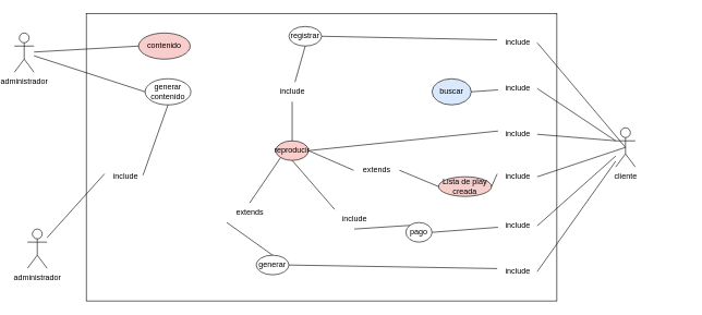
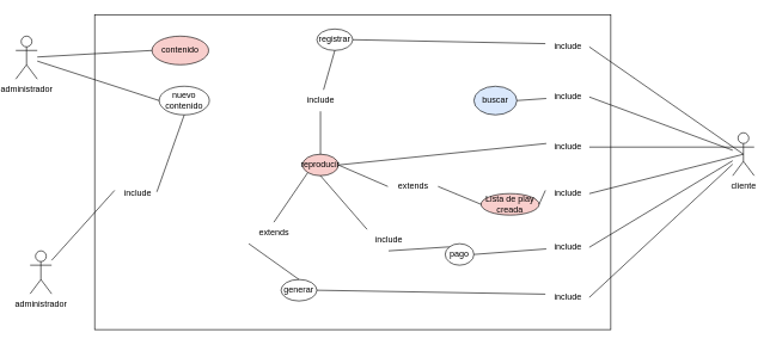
  <mxCell id="0" />
  <mxCell id="1" parent="0" />
  <mxCell id="2" value="" style="rounded=0;whiteSpace=wrap;html=1;" vertex="1" parent="1"><mxGeometry x="130" y="20" width="720" height="440" as="geometry" /></mxCell>
  <mxCell id="3" value="&lt;font style=&quot;vertical-align: inherit;&quot; dir=&quot;auto&quot;&gt;&lt;font style=&quot;vertical-align: inherit;&quot; dir=&quot;auto&quot;&gt;administrador&lt;/font&gt;&lt;/font&gt;" style="shape=umlActor;verticalLabelPosition=bottom;verticalAlign=top;html=1;outlineConnect=0;" vertex="1" parent="1"><mxGeometry x="20" y="50" width="30" height="60" as="geometry" /></mxCell>
- <mxCell id="4" value="&lt;font style=&quot;vertical-align: inherit;&quot; dir=&quot;auto&quot;&gt;&lt;font style=&quot;vertical-align: inherit;&quot; dir=&quot;auto&quot;&gt;cliente&lt;/font&gt;&lt;/font&gt;" style="shape=umlActor;verticalLabelPosition=bottom;verticalAlign=top;html=1;outlineConnect=0;" vertex="1" parent="1"><mxGeometry x="940" y="195" width="30" height="60" as="geometry" /></mxCell>
+ <mxCell id="4" value="&lt;font style=&quot;vertical-align: inherit;&quot; dir=&quot;auto&quot;&gt;&lt;font style=&quot;vertical-align: inherit;&quot; dir=&quot;auto&quot;&gt;cliente&lt;/font&gt;&lt;/font&gt;" style="shape=umlActor;verticalLabelPosition=bottom;verticalAlign=top;html=1;outlineConnect=0;" vertex="1" parent="1"><mxGeometry x="1020" y="185" width="30" height="60" as="geometry" /></mxCell>
  <mxCell id="5" value="&lt;font style=&quot;vertical-align: inherit;&quot; dir=&quot;auto&quot;&gt;&lt;font style=&quot;vertical-align: inherit;&quot; dir=&quot;auto&quot;&gt;&lt;font style=&quot;vertical-align: inherit;&quot; dir=&quot;auto&quot;&gt;&lt;font style=&quot;vertical-align: inherit;&quot; dir=&quot;auto&quot;&gt;&lt;font style=&quot;vertical-align: inherit;&quot; dir=&quot;auto&quot;&gt;&lt;font style=&quot;vertical-align: inherit;&quot; dir=&quot;auto&quot;&gt;reproducir&lt;/font&gt;&lt;/font&gt;&lt;/font&gt;&lt;/font&gt;&lt;/font&gt;&lt;/font&gt;" style="ellipse;whiteSpace=wrap;html=1;fillColor=#f8cecc;" vertex="1" parent="1"><mxGeometry x="420" y="215" width="50" height="30" as="geometry" /></mxCell>
  <mxCell id="6" value="&lt;font style=&quot;vertical-align: inherit;&quot; dir=&quot;auto&quot;&gt;&lt;font style=&quot;vertical-align: inherit;&quot; dir=&quot;auto&quot;&gt;buscar&lt;/font&gt;&lt;/font&gt;" style="ellipse;whiteSpace=wrap;html=1;fillColor=#dae8fc;" vertex="1" parent="1"><mxGeometry x="659" y="120" width="60" height="40" as="geometry" /></mxCell>
  <mxCell id="7" value="&lt;font style=&quot;vertical-align: inherit;&quot; dir=&quot;auto&quot;&gt;&lt;font style=&quot;vertical-align: inherit;&quot; dir=&quot;auto&quot;&gt;&lt;font style=&quot;vertical-align: inherit;&quot; dir=&quot;auto&quot;&gt;&lt;font style=&quot;vertical-align: inherit;&quot; dir=&quot;auto&quot;&gt;Lista de play creada&lt;/font&gt;&lt;/font&gt;&lt;/font&gt;&lt;/font&gt;" style="ellipse;whiteSpace=wrap;html=1;fillColor=#f8cecc;" vertex="1" parent="1"><mxGeometry x="669" y="270" width="81" height="30" as="geometry" /></mxCell>
  <mxCell id="8" value="&lt;font style=&quot;vertical-align: inherit;&quot; dir=&quot;auto&quot;&gt;&lt;font style=&quot;vertical-align: inherit;&quot; dir=&quot;auto&quot;&gt;&lt;font style=&quot;vertical-align: inherit;&quot; dir=&quot;auto&quot;&gt;&lt;font style=&quot;vertical-align: inherit;&quot; dir=&quot;auto&quot;&gt;pago&lt;/font&gt;&lt;/font&gt;&lt;/font&gt;&lt;/font&gt;" style="ellipse;whiteSpace=wrap;html=1;" vertex="1" parent="1"><mxGeometry x="619" y="340" width="40" height="30" as="geometry" /></mxCell>
  <mxCell id="9" value="&lt;font style=&quot;vertical-align: inherit;&quot; dir=&quot;auto&quot;&gt;&lt;font style=&quot;vertical-align: inherit;&quot; dir=&quot;auto&quot;&gt;&lt;font style=&quot;vertical-align: inherit;&quot; dir=&quot;auto&quot;&gt;&lt;font style=&quot;vertical-align: inherit;&quot; dir=&quot;auto&quot;&gt;contenido&lt;/font&gt;&lt;/font&gt;&lt;/font&gt;&lt;/font&gt;" style="ellipse;whiteSpace=wrap;html=1;fillColor=#f8cecc;" vertex="1" parent="1"><mxGeometry x="210" y="50" width="79" height="40" as="geometry" /></mxCell>
- <mxCell id="10" value="&lt;font style=&quot;vertical-align: inherit;&quot; dir=&quot;auto&quot;&gt;&lt;font style=&quot;vertical-align: inherit;&quot; dir=&quot;auto&quot;&gt;&lt;font style=&quot;vertical-align: inherit;&quot; dir=&quot;auto&quot;&gt;&lt;font style=&quot;vertical-align: inherit;&quot; dir=&quot;auto&quot;&gt;generar contenido&lt;/font&gt;&lt;/font&gt;&lt;/font&gt;&lt;/font&gt;" style="ellipse;whiteSpace=wrap;html=1;" vertex="1" parent="1"><mxGeometry x="220" y="120" width="70" height="40" as="geometry" /></mxCell>
+ <mxCell id="10" value="&lt;font style=&quot;vertical-align: inherit;&quot; dir=&quot;auto&quot;&gt;&lt;font style=&quot;vertical-align: inherit;&quot; dir=&quot;auto&quot;&gt;&lt;font style=&quot;vertical-align: inherit;&quot; dir=&quot;auto&quot;&gt;&lt;font style=&quot;vertical-align: inherit;&quot; dir=&quot;auto&quot;&gt;nuevo contenido&lt;/font&gt;&lt;/font&gt;&lt;/font&gt;&lt;/font&gt;" style="ellipse;whiteSpace=wrap;html=1;" vertex="1" parent="1"><mxGeometry x="220" y="120" width="70" height="40" as="geometry" /></mxCell>
  <mxCell id="11" value="" style="endArrow=none;html=1;rounded=0;exitX=0;exitY=0.5;exitDx=0;exitDy=0;" edge="1" parent="1" source="9" target="3"><mxGeometry width="50" height="50" relative="1" as="geometry"><mxPoint x="490" y="250" as="sourcePoint" /><mxPoint x="540" y="200" as="targetPoint" /></mxGeometry></mxCell>
  <mxCell id="12" value="" style="endArrow=none;html=1;rounded=0;exitX=0;exitY=0.5;exitDx=0;exitDy=0;" edge="1" parent="1" source="10" target="3"><mxGeometry width="50" height="50" relative="1" as="geometry"><mxPoint x="220" y="132" as="sourcePoint" /><mxPoint x="50" y="100" as="targetPoint" /></mxGeometry></mxCell>
  <mxCell id="13" value="" style="endArrow=none;html=1;rounded=0;exitX=0;exitY=0.333;exitDx=0;exitDy=0;exitPerimeter=0;entryX=1;entryY=0.5;entryDx=0;entryDy=0;" edge="1" parent="1" source="19" target="5"><mxGeometry width="50" height="50" relative="1" as="geometry"><mxPoint x="710" y="142" as="sourcePoint" /><mxPoint x="540" y="110" as="targetPoint" /></mxGeometry></mxCell>
  <mxCell id="14" value="" style="endArrow=none;html=1;rounded=0;entryX=1;entryY=0.5;entryDx=0;entryDy=0;" edge="1" parent="1" source="21" target="6"><mxGeometry width="50" height="50" relative="1" as="geometry"><mxPoint x="720" y="182" as="sourcePoint" /><mxPoint x="550" y="150" as="targetPoint" /></mxGeometry></mxCell>
  <mxCell id="15" value="" style="endArrow=none;html=1;rounded=0;exitX=-0.021;exitY=0.349;exitDx=0;exitDy=0;exitPerimeter=0;entryX=1;entryY=0.5;entryDx=0;entryDy=0;" edge="1" parent="1" source="23" target="7"><mxGeometry width="50" height="50" relative="1" as="geometry"><mxPoint x="720" y="222" as="sourcePoint" /><mxPoint x="550" y="190" as="targetPoint" /></mxGeometry></mxCell>
  <mxCell id="16" value="" style="endArrow=none;html=1;rounded=0;entryX=1;entryY=0.5;entryDx=0;entryDy=0;" edge="1" parent="1" source="25" target="8"><mxGeometry width="50" height="50" relative="1" as="geometry"><mxPoint x="720" y="262" as="sourcePoint" /><mxPoint x="550" y="230" as="targetPoint" /></mxGeometry></mxCell>
  <mxCell id="17" value="" style="endArrow=none;html=1;rounded=0;entryX=0.5;entryY=1;entryDx=0;entryDy=0;exitX=0.946;exitY=0.419;exitDx=0;exitDy=0;exitPerimeter=0;" edge="1" parent="1" source="27" target="10"><mxGeometry width="50" height="50" relative="1" as="geometry"><mxPoint x="720" y="302" as="sourcePoint" /><mxPoint x="280" y="385" as="targetPoint" /></mxGeometry></mxCell>
  <mxCell id="18" value="" style="endArrow=none;html=1;rounded=0;exitX=0;exitY=0.333;exitDx=0;exitDy=0;exitPerimeter=0;entryX=1;entryY=0.5;entryDx=0;entryDy=0;" edge="1" parent="1" source="4" target="19"><mxGeometry width="50" height="50" relative="1" as="geometry"><mxPoint x="930" y="250" as="sourcePoint" /><mxPoint x="700" y="65" as="targetPoint" /></mxGeometry></mxCell>
  <mxCell id="19" value="&lt;font style=&quot;vertical-align: inherit;&quot; dir=&quot;auto&quot;&gt;&lt;font style=&quot;vertical-align: inherit;&quot; dir=&quot;auto&quot;&gt;include&lt;/font&gt;&lt;/font&gt;" style="text;html=1;align=center;verticalAlign=middle;resizable=0;points=[];autosize=1;strokeColor=none;fillColor=none;" vertex="1" parent="1"><mxGeometry x="760" y="190" width="60" height="30" as="geometry" /></mxCell>
  <mxCell id="20" value="" style="endArrow=none;html=1;rounded=0;entryX=1;entryY=0.5;entryDx=0;entryDy=0;" edge="1" parent="1" source="4" target="21"><mxGeometry width="50" height="50" relative="1" as="geometry"><mxPoint x="930" y="253" as="sourcePoint" /><mxPoint x="700" y="140" as="targetPoint" /><Array as="points" /></mxGeometry></mxCell>
  <mxCell id="21" value="&lt;font style=&quot;vertical-align: inherit;&quot; dir=&quot;auto&quot;&gt;&lt;font style=&quot;vertical-align: inherit;&quot; dir=&quot;auto&quot;&gt;include&lt;/font&gt;&lt;/font&gt;" style="text;html=1;align=center;verticalAlign=middle;resizable=0;points=[];autosize=1;strokeColor=none;fillColor=none;" vertex="1" parent="1"><mxGeometry x="760" y="120" width="60" height="30" as="geometry" /></mxCell>
  <mxCell id="22" value="" style="endArrow=none;html=1;rounded=0;exitX=0.5;exitY=0.5;exitDx=0;exitDy=0;exitPerimeter=0;entryX=1;entryY=0.5;entryDx=0;entryDy=0;" edge="1" parent="1" source="4" target="23"><mxGeometry width="50" height="50" relative="1" as="geometry"><mxPoint x="945" y="260" as="sourcePoint" /><mxPoint x="700" y="205" as="targetPoint" /></mxGeometry></mxCell>
  <mxCell id="23" value="&lt;font style=&quot;vertical-align: inherit;&quot; dir=&quot;auto&quot;&gt;&lt;font style=&quot;vertical-align: inherit;&quot; dir=&quot;auto&quot;&gt;include&lt;/font&gt;&lt;/font&gt;" style="text;html=1;align=center;verticalAlign=middle;resizable=0;points=[];autosize=1;strokeColor=none;fillColor=none;" vertex="1" parent="1"><mxGeometry x="760" y="255" width="60" height="30" as="geometry" /></mxCell>
  <mxCell id="24" value="" style="endArrow=none;html=1;rounded=0;entryX=1;entryY=0.5;entryDx=0;entryDy=0;" edge="1" parent="1" source="4" target="25"><mxGeometry width="50" height="50" relative="1" as="geometry"><mxPoint x="930" y="262" as="sourcePoint" /><mxPoint x="700" y="285" as="targetPoint" /></mxGeometry></mxCell>
  <mxCell id="25" value="&lt;font style=&quot;vertical-align: inherit;&quot; dir=&quot;auto&quot;&gt;&lt;font style=&quot;vertical-align: inherit;&quot; dir=&quot;auto&quot;&gt;include&lt;/font&gt;&lt;/font&gt;" style="text;html=1;align=center;verticalAlign=middle;resizable=0;points=[];autosize=1;strokeColor=none;fillColor=none;" vertex="1" parent="1"><mxGeometry x="760" y="330" width="60" height="30" as="geometry" /></mxCell>
  <mxCell id="26" value="" style="endArrow=none;html=1;rounded=0;entryX=-0.036;entryY=0.349;entryDx=0;entryDy=0;entryPerimeter=0;" edge="1" parent="1" source="28" target="27"><mxGeometry width="50" height="50" relative="1" as="geometry"><mxPoint x="930" y="266" as="sourcePoint" /><mxPoint x="700" y="365" as="targetPoint" /></mxGeometry></mxCell>
  <mxCell id="27" value="&lt;font style=&quot;vertical-align: inherit;&quot; dir=&quot;auto&quot;&gt;&lt;font style=&quot;vertical-align: inherit;&quot; dir=&quot;auto&quot;&gt;include&lt;/font&gt;&lt;/font&gt;" style="text;html=1;align=center;verticalAlign=middle;resizable=0;points=[];autosize=1;strokeColor=none;fillColor=none;" vertex="1" parent="1"><mxGeometry x="160" y="255" width="60" height="30" as="geometry" /></mxCell>
  <mxCell id="28" value="&lt;font style=&quot;vertical-align: inherit;&quot; dir=&quot;auto&quot;&gt;&lt;font style=&quot;vertical-align: inherit;&quot; dir=&quot;auto&quot;&gt;administrador&lt;/font&gt;&lt;/font&gt;" style="shape=umlActor;verticalLabelPosition=bottom;verticalAlign=top;html=1;outlineConnect=0;" vertex="1" parent="1"><mxGeometry x="40" y="350" width="30" height="60" as="geometry" /></mxCell>
  <mxCell id="29" value="&lt;font style=&quot;vertical-align: inherit;&quot; dir=&quot;auto&quot;&gt;&lt;font style=&quot;vertical-align: inherit;&quot; dir=&quot;auto&quot;&gt;&lt;font style=&quot;vertical-align: inherit;&quot; dir=&quot;auto&quot;&gt;&lt;font style=&quot;vertical-align: inherit;&quot; dir=&quot;auto&quot;&gt;generar&lt;/font&gt;&lt;/font&gt;&lt;/font&gt;&lt;/font&gt;" style="ellipse;whiteSpace=wrap;html=1;" vertex="1" parent="1"><mxGeometry x="390" y="390" width="50" height="30" as="geometry" /></mxCell>
  <mxCell id="30" value="" style="endArrow=none;html=1;rounded=0;exitX=-0.021;exitY=0.349;exitDx=0;exitDy=0;exitPerimeter=0;entryX=1;entryY=0.5;entryDx=0;entryDy=0;" edge="1" parent="1" source="32" target="29"><mxGeometry width="50" height="50" relative="1" as="geometry"><mxPoint x="1031" y="392" as="sourcePoint" /><mxPoint x="861" y="360" as="targetPoint" /></mxGeometry></mxCell>
  <mxCell id="31" value="" style="endArrow=none;html=1;rounded=0;entryX=1;entryY=0.5;entryDx=0;entryDy=0;" edge="1" parent="1" source="4" target="32"><mxGeometry width="50" height="50" relative="1" as="geometry"><mxPoint x="1256" y="430" as="sourcePoint" /><mxPoint x="1011" y="375" as="targetPoint" /></mxGeometry></mxCell>
  <mxCell id="32" value="&lt;font style=&quot;vertical-align: inherit;&quot; dir=&quot;auto&quot;&gt;&lt;font style=&quot;vertical-align: inherit;&quot; dir=&quot;auto&quot;&gt;include&lt;/font&gt;&lt;/font&gt;" style="text;html=1;align=center;verticalAlign=middle;resizable=0;points=[];autosize=1;strokeColor=none;fillColor=none;" vertex="1" parent="1"><mxGeometry x="760" y="400" width="60" height="30" as="geometry" /></mxCell>
  <mxCell id="33" value="&lt;font style=&quot;vertical-align: inherit;&quot; dir=&quot;auto&quot;&gt;&lt;font style=&quot;vertical-align: inherit;&quot; dir=&quot;auto&quot;&gt;&lt;font style=&quot;vertical-align: inherit;&quot; dir=&quot;auto&quot;&gt;&lt;font style=&quot;vertical-align: inherit;&quot; dir=&quot;auto&quot;&gt;registrar&lt;/font&gt;&lt;/font&gt;&lt;/font&gt;&lt;/font&gt;" style="ellipse;whiteSpace=wrap;html=1;" vertex="1" parent="1"><mxGeometry x="440" y="40" width="50" height="30" as="geometry" /></mxCell>
  <mxCell id="34" value="" style="endArrow=none;html=1;rounded=0;exitX=-0.021;exitY=0.349;exitDx=0;exitDy=0;exitPerimeter=0;entryX=1;entryY=0.5;entryDx=0;entryDy=0;" edge="1" parent="1" source="36" target="33"><mxGeometry width="50" height="50" relative="1" as="geometry"><mxPoint x="1161" y="402" as="sourcePoint" /><mxPoint x="991" y="370" as="targetPoint" /></mxGeometry></mxCell>
  <mxCell id="35" value="" style="endArrow=none;html=1;rounded=0;exitX=0.5;exitY=0.5;exitDx=0;exitDy=0;exitPerimeter=0;entryX=1;entryY=0.5;entryDx=0;entryDy=0;" edge="1" parent="1" source="4" target="36"><mxGeometry width="50" height="50" relative="1" as="geometry"><mxPoint x="1386" y="440" as="sourcePoint" /><mxPoint x="1141" y="385" as="targetPoint" /></mxGeometry></mxCell>
  <mxCell id="36" value="&lt;font style=&quot;vertical-align: inherit;&quot; dir=&quot;auto&quot;&gt;&lt;font style=&quot;vertical-align: inherit;&quot; dir=&quot;auto&quot;&gt;include&lt;/font&gt;&lt;/font&gt;" style="text;html=1;align=center;verticalAlign=middle;resizable=0;points=[];autosize=1;strokeColor=none;fillColor=none;" vertex="1" parent="1"><mxGeometry x="760" y="50" width="60" height="30" as="geometry" /></mxCell>
  <mxCell id="37" value="" style="endArrow=none;html=1;rounded=0;entryX=0.5;entryY=1;entryDx=0;entryDy=0;" edge="1" parent="1" source="39" target="33"><mxGeometry width="50" height="50" relative="1" as="geometry"><mxPoint x="550" y="270" as="sourcePoint" /><mxPoint x="600" y="220" as="targetPoint" /></mxGeometry></mxCell>
  <mxCell id="38" value="" style="endArrow=none;html=1;rounded=0;entryX=0.5;entryY=1;entryDx=0;entryDy=0;" edge="1" parent="1" source="5" target="39"><mxGeometry width="50" height="50" relative="1" as="geometry"><mxPoint x="571" y="215" as="sourcePoint" /><mxPoint x="625" y="80" as="targetPoint" /></mxGeometry></mxCell>
  <mxCell id="39" value="&lt;font style=&quot;vertical-align: inherit;&quot; dir=&quot;auto&quot;&gt;&lt;font style=&quot;vertical-align: inherit;&quot; dir=&quot;auto&quot;&gt;include&lt;/font&gt;&lt;/font&gt;" style="text;html=1;align=center;verticalAlign=middle;resizable=0;points=[];autosize=1;strokeColor=none;fillColor=none;" vertex="1" parent="1"><mxGeometry x="415" y="125" width="60" height="30" as="geometry" /></mxCell>
  <mxCell id="40" value="" style="endArrow=none;html=1;rounded=0;entryX=0.5;entryY=1;entryDx=0;entryDy=0;exitX=0;exitY=0;exitDx=0;exitDy=0;" edge="1" parent="1" source="42" target="5"><mxGeometry width="50" height="50" relative="1" as="geometry"><mxPoint x="548" y="335" as="sourcePoint" /><mxPoint x="540" y="280" as="targetPoint" /></mxGeometry></mxCell>
  <mxCell id="41" value="" style="endArrow=none;html=1;rounded=0;entryX=0.5;entryY=1;entryDx=0;entryDy=0;exitX=0;exitY=0;exitDx=0;exitDy=0;" edge="1" parent="1" source="8" target="42"><mxGeometry width="50" height="50" relative="1" as="geometry"><mxPoint x="626" y="344" as="sourcePoint" /><mxPoint x="565" y="245" as="targetPoint" /></mxGeometry></mxCell>
  <mxCell id="42" value="&lt;font style=&quot;vertical-align: inherit;&quot; dir=&quot;auto&quot;&gt;&lt;font style=&quot;vertical-align: inherit;&quot; dir=&quot;auto&quot;&gt;include&lt;/font&gt;&lt;/font&gt;" style="text;html=1;align=center;verticalAlign=middle;resizable=0;points=[];autosize=1;strokeColor=none;fillColor=none;" vertex="1" parent="1"><mxGeometry x="510" y="320" width="60" height="30" as="geometry" /></mxCell>
  <mxCell id="43" value="" style="endArrow=none;html=1;rounded=0;exitX=0;exitY=0.5;exitDx=0;exitDy=0;entryX=1;entryY=0.5;entryDx=0;entryDy=0;" edge="1" parent="1" source="45" target="5"><mxGeometry width="50" height="50" relative="1" as="geometry"><mxPoint x="850" y="270" as="sourcePoint" /><mxPoint x="560" y="300" as="targetPoint" /></mxGeometry></mxCell>
  <mxCell id="44" value="" style="endArrow=none;html=1;rounded=0;exitX=0;exitY=0.5;exitDx=0;exitDy=0;entryX=1;entryY=0.5;entryDx=0;entryDy=0;" edge="1" parent="1" source="7" target="45"><mxGeometry width="50" height="50" relative="1" as="geometry"><mxPoint x="669" y="285" as="sourcePoint" /><mxPoint x="470" y="230" as="targetPoint" /></mxGeometry></mxCell>
  <mxCell id="45" value="&lt;font style=&quot;vertical-align: inherit;&quot; dir=&quot;auto&quot;&gt;&lt;font style=&quot;vertical-align: inherit;&quot; dir=&quot;auto&quot;&gt;extends&lt;/font&gt;&lt;/font&gt;" style="text;html=1;align=center;verticalAlign=middle;resizable=0;points=[];autosize=1;strokeColor=none;fillColor=none;" vertex="1" parent="1"><mxGeometry x="539" y="245" width="70" height="30" as="geometry" /></mxCell>
  <mxCell id="46" value="" style="endArrow=none;html=1;rounded=0;entryX=0;entryY=1;entryDx=0;entryDy=0;exitX=0.5;exitY=0;exitDx=0;exitDy=0;" edge="1" parent="1" source="48" target="5"><mxGeometry width="50" height="50" relative="1" as="geometry"><mxPoint x="465" y="405" as="sourcePoint" /><mxPoint x="400" y="330" as="targetPoint" /></mxGeometry></mxCell>
  <mxCell id="47" value="" style="endArrow=none;html=1;rounded=0;entryX=0;entryY=1;entryDx=0;entryDy=0;exitX=0.5;exitY=0;exitDx=0;exitDy=0;" edge="1" parent="1" source="29" target="48"><mxGeometry width="50" height="50" relative="1" as="geometry"><mxPoint x="325" y="390" as="sourcePoint" /><mxPoint x="427" y="241" as="targetPoint" /></mxGeometry></mxCell>
  <mxCell id="48" value="&lt;font style=&quot;vertical-align: inherit;&quot; dir=&quot;auto&quot;&gt;&lt;font style=&quot;vertical-align: inherit;&quot; dir=&quot;auto&quot;&gt;extends&lt;/font&gt;&lt;/font&gt;" style="text;html=1;align=center;verticalAlign=middle;resizable=0;points=[];autosize=1;strokeColor=none;fillColor=none;" vertex="1" parent="1"><mxGeometry x="345" y="310" width="70" height="30" as="geometry" /></mxCell>
